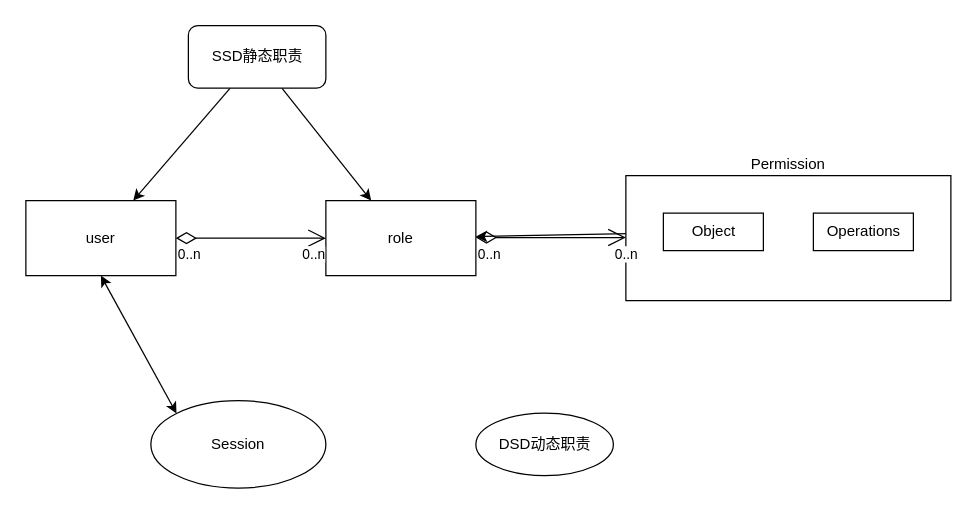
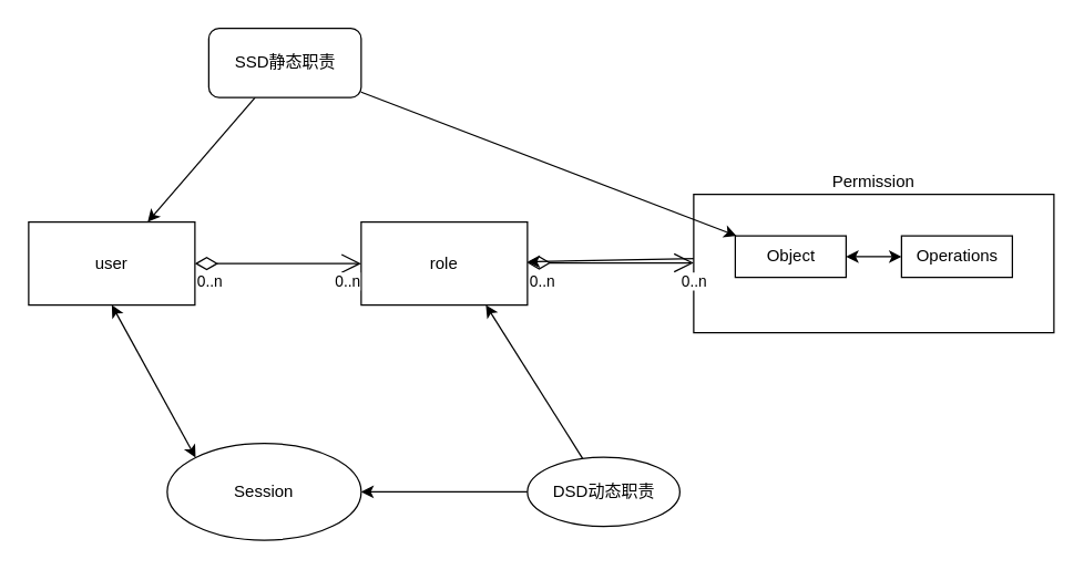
  <mxCell id="0" />
  <mxCell id="1" parent="0" />
  <mxCell id="2" style="rounded=0;orthogonalLoop=1;jettySize=auto;html=1;fontColor=#000000;startArrow=classic;startFill=1;exitX=0.5;exitY=1;exitDx=0;exitDy=0;entryX=0;entryY=0;entryDx=0;entryDy=0;" edge="1" parent="1" source="3" target="16"><mxGeometry relative="1" as="geometry"><mxPoint x="160" y="323" as="targetPoint" /></mxGeometry></mxCell>
  <mxCell id="3" value="user" style="rounded=0;whiteSpace=wrap;html=1;" vertex="1" parent="1"><mxGeometry x="20" y="160" width="120" height="60" as="geometry" /></mxCell>
  <mxCell id="4" style="edgeStyle=none;rounded=0;orthogonalLoop=1;jettySize=auto;html=1;fontColor=#000000;startArrow=classic;startFill=1;" edge="1" parent="1" source="5" target="8"><mxGeometry relative="1" as="geometry" /></mxCell>
  <mxCell id="5" value="role" style="rounded=0;whiteSpace=wrap;html=1;" vertex="1" parent="1"><mxGeometry x="260" y="160" width="120" height="60" as="geometry" /></mxCell>
  <mxCell id="6" value="Permission" style="rounded=0;whiteSpace=wrap;html=1;labelPosition=center;verticalLabelPosition=top;align=center;verticalAlign=bottom;labelBorderColor=none;" vertex="1" parent="1"><mxGeometry x="500" y="140" width="260" height="100" as="geometry" /></mxCell>
+ <mxCell id="7" value="" style="edgeStyle=orthogonalEdgeStyle;rounded=0;orthogonalLoop=1;jettySize=auto;html=1;fontColor=#000000;startArrow=classic;startFill=1;" edge="1" parent="1" source="8" target="9"><mxGeometry relative="1" as="geometry" /></mxCell>
  <mxCell id="8" value="Object" style="html=1;fontColor=#000000;" vertex="1" parent="1"><mxGeometry x="530" y="170" width="80" height="30" as="geometry" /></mxCell>
  <mxCell id="9" value="Operations" style="html=1;fontColor=#000000;" vertex="1" parent="1"><mxGeometry x="650" y="170" width="80" height="30" as="geometry" /></mxCell>
  <mxCell id="10" value="" style="endArrow=open;html=1;endSize=12;startArrow=diamondThin;startSize=14;startFill=0;edgeStyle=orthogonalEdgeStyle;fontColor=#000000;" edge="1" parent="1"><mxGeometry relative="1" as="geometry"><mxPoint x="140" y="190" as="sourcePoint" /><mxPoint x="260" y="190" as="targetPoint" /></mxGeometry></mxCell>
  <mxCell id="11" value="0..n" style="edgeLabel;resizable=0;html=1;align=left;verticalAlign=top;" connectable="0" vertex="1" parent="10"><mxGeometry x="-1" relative="1" as="geometry" /></mxCell>
  <mxCell id="12" value="&lt;span style=&quot;text-align: left&quot;&gt;0..n&lt;/span&gt;" style="edgeLabel;resizable=0;html=1;align=right;verticalAlign=top;" connectable="0" vertex="1" parent="10"><mxGeometry x="1" relative="1" as="geometry"><mxPoint as="offset" /></mxGeometry></mxCell>
  <mxCell id="13" value="" style="endArrow=open;html=1;endSize=12;startArrow=diamondThin;startSize=14;startFill=0;edgeStyle=orthogonalEdgeStyle;fontColor=#000000;" edge="1" parent="1"><mxGeometry relative="1" as="geometry"><mxPoint x="380" y="189.5" as="sourcePoint" /><mxPoint x="500" y="189.5" as="targetPoint" /></mxGeometry></mxCell>
  <mxCell id="14" value="0..n" style="edgeLabel;resizable=0;html=1;align=left;verticalAlign=top;" connectable="0" vertex="1" parent="13"><mxGeometry x="-1" relative="1" as="geometry" /></mxCell>
  <mxCell id="15" value="&lt;span style=&quot;text-align: left&quot;&gt;0..n&lt;/span&gt;" style="edgeLabel;resizable=0;html=1;align=right;verticalAlign=top;" connectable="0" vertex="1" parent="13"><mxGeometry x="1" relative="1" as="geometry"><mxPoint x="10" as="offset" /></mxGeometry></mxCell>
  <mxCell id="16" value="Session" style="ellipse;whiteSpace=wrap;html=1;fontColor=#000000;" vertex="1" parent="1"><mxGeometry x="120" y="320" width="140" height="70" as="geometry" /></mxCell>
  <mxCell id="17" style="rounded=0;orthogonalLoop=1;jettySize=auto;html=1;fontColor=#000000;startArrow=none;startFill=0;startSize=11;endSize=6;" edge="1" parent="1" source="19" target="3"><mxGeometry relative="1" as="geometry" /></mxCell>
- <mxCell id="18" style="edgeStyle=none;rounded=0;orthogonalLoop=1;jettySize=auto;html=1;fontColor=#000000;startArrow=none;startFill=0;startSize=11;endSize=6;" edge="1" parent="1" source="19" target="5"><mxGeometry relative="1" as="geometry" /></mxCell>
+ <mxCell id="18" style="edgeStyle=none;rounded=0;orthogonalLoop=1;jettySize=auto;html=1;fontColor=#000000;startArrow=none;startFill=0;startSize=11;endSize=6;" edge="1" parent="1" source="19" target="8"><mxGeometry relative="1" as="geometry" /></mxCell>
  <mxCell id="19" value="SSD静态职责" style="html=1;fontColor=#000000;rounded=1;" vertex="1" parent="1"><mxGeometry x="150" y="20" width="110" height="50" as="geometry" /></mxCell>
+ <mxCell id="20" style="edgeStyle=none;rounded=0;orthogonalLoop=1;jettySize=auto;html=1;entryX=0.75;entryY=1;entryDx=0;entryDy=0;fontColor=#000000;startArrow=none;startFill=0;startSize=11;endSize=6;" edge="1" parent="1" source="22" target="5"><mxGeometry relative="1" as="geometry" /></mxCell>
+ <mxCell id="21" style="edgeStyle=none;rounded=0;orthogonalLoop=1;jettySize=auto;html=1;entryX=1;entryY=0.5;entryDx=0;entryDy=0;fontColor=#000000;startArrow=none;startFill=0;startSize=11;endSize=6;" edge="1" parent="1" source="22" target="16"><mxGeometry relative="1" as="geometry" /></mxCell>
  <mxCell id="22" value="DSD动态职责" style="ellipse;html=1;fontColor=#000000;" vertex="1" parent="1"><mxGeometry x="380" y="330" width="110" height="50" as="geometry" /></mxCell>
